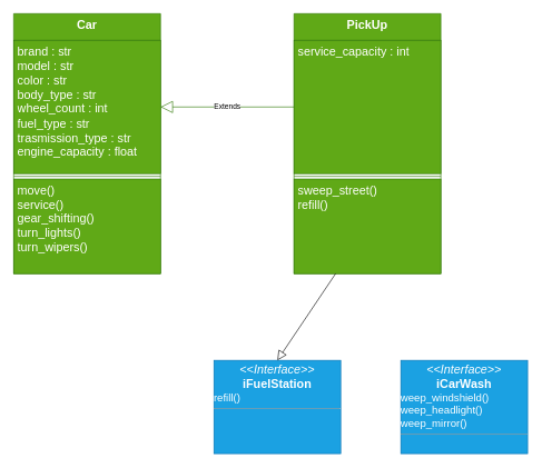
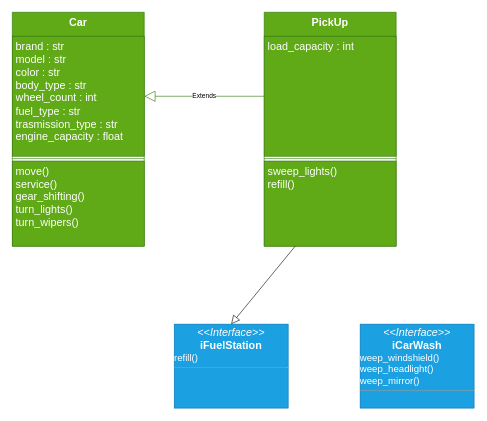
  <mxCell id="0" />
  <mxCell id="1" parent="0" />
  <mxCell id="2" value="&lt;font style=&quot;font-size: 18px;&quot;&gt;Car&lt;/font&gt;" style="swimlane;fontStyle=1;align=center;verticalAlign=top;childLayout=stackLayout;horizontal=1;startSize=40;horizontalStack=0;resizeParent=1;resizeParentMax=0;resizeLast=0;collapsible=1;marginBottom=0;whiteSpace=wrap;html=1;fillColor=#60a917;fontColor=#ffffff;strokeColor=#2D7600;" vertex="1" parent="1"><mxGeometry x="20" y="20" width="220" height="390" as="geometry" /></mxCell>
  <mxCell id="3" value="&lt;font style=&quot;font-size: 18px;&quot;&gt;brand : str&lt;br&gt;model : str&lt;br&gt;color : str&lt;br&gt;body_type : str&lt;br&gt;wheel_count : int&lt;br&gt;fuel_type : str&lt;br&gt;trasmission_type : str&lt;br&gt;engine_capacity : float&lt;/font&gt;" style="text;align=left;verticalAlign=top;spacingLeft=4;spacingRight=4;overflow=hidden;rotatable=0;points=[[0,0.5],[1,0.5]];portConstraint=eastwest;whiteSpace=wrap;html=1;fillColor=#60a917;fontColor=#ffffff;strokeColor=#2D7600;" vertex="1" parent="2"><mxGeometry y="40" width="220" height="200" as="geometry" /></mxCell>
  <mxCell id="4" value="" style="line;strokeWidth=1;align=left;verticalAlign=middle;spacingTop=-1;spacingLeft=3;spacingRight=3;rotatable=0;labelPosition=right;points=[];portConstraint=eastwest;fillColor=#60a917;fontColor=#ffffff;strokeColor=#2D7600;" vertex="1" parent="2"><mxGeometry y="240" width="220" height="8" as="geometry" /></mxCell>
  <mxCell id="5" value="&lt;font style=&quot;font-size: 18px;&quot;&gt;move()&lt;br&gt;service()&lt;br&gt;gear_shifting()&lt;br&gt;turn_lights()&lt;br&gt;turn_wipers()&lt;br&gt;&lt;/font&gt;" style="text;align=left;verticalAlign=top;spacingLeft=4;spacingRight=4;overflow=hidden;rotatable=0;points=[[0,0.5],[1,0.5]];portConstraint=eastwest;whiteSpace=wrap;html=1;fillColor=#60a917;fontColor=#ffffff;strokeColor=#2D7600;" vertex="1" parent="2"><mxGeometry y="248" width="220" height="142" as="geometry" /></mxCell>
  <mxCell id="6" value="&lt;span style=&quot;font-size: 18px;&quot;&gt;PickUp&lt;/span&gt;" style="swimlane;fontStyle=1;align=center;verticalAlign=top;childLayout=stackLayout;horizontal=1;startSize=40;horizontalStack=0;resizeParent=1;resizeParentMax=0;resizeLast=0;collapsible=1;marginBottom=0;whiteSpace=wrap;html=1;fillColor=#60a917;fontColor=#ffffff;strokeColor=#2D7600;" vertex="1" parent="1"><mxGeometry x="440" y="20" width="220" height="390" as="geometry" /></mxCell>
- <mxCell id="7" value="&lt;span style=&quot;font-size: 18px;&quot;&gt;service_capacity : int&lt;/span&gt;" style="text;align=left;verticalAlign=top;spacingLeft=4;spacingRight=4;overflow=hidden;rotatable=0;points=[[0,0.5],[1,0.5]];portConstraint=eastwest;whiteSpace=wrap;html=1;fillColor=#60a917;fontColor=#ffffff;strokeColor=#2D7600;" vertex="1" parent="6"><mxGeometry y="40" width="220" height="200" as="geometry" /></mxCell>
+ <mxCell id="7" value="&lt;span style=&quot;font-size: 18px;&quot;&gt;load_capacity : int&lt;/span&gt;" style="text;align=left;verticalAlign=top;spacingLeft=4;spacingRight=4;overflow=hidden;rotatable=0;points=[[0,0.5],[1,0.5]];portConstraint=eastwest;whiteSpace=wrap;html=1;fillColor=#60a917;fontColor=#ffffff;strokeColor=#2D7600;" vertex="1" parent="6"><mxGeometry y="40" width="220" height="200" as="geometry" /></mxCell>
  <mxCell id="8" value="" style="line;strokeWidth=1;align=left;verticalAlign=middle;spacingTop=-1;spacingLeft=3;spacingRight=3;rotatable=0;labelPosition=right;points=[];portConstraint=eastwest;fillColor=#60a917;fontColor=#ffffff;strokeColor=#2D7600;" vertex="1" parent="6"><mxGeometry y="240" width="220" height="8" as="geometry" /></mxCell>
- <mxCell id="9" value="&lt;font style=&quot;font-size: 18px;&quot;&gt;sweep_street()&lt;br&gt;refill()&lt;br&gt;&lt;/font&gt;" style="text;align=left;verticalAlign=top;spacingLeft=4;spacingRight=4;overflow=hidden;rotatable=0;points=[[0,0.5],[1,0.5]];portConstraint=eastwest;whiteSpace=wrap;html=1;fillColor=#60a917;fontColor=#ffffff;strokeColor=#2D7600;" vertex="1" parent="6"><mxGeometry y="248" width="220" height="142" as="geometry" /></mxCell>
+ <mxCell id="9" value="&lt;font style=&quot;font-size: 18px;&quot;&gt;sweep_lights()&lt;br&gt;refill()&lt;br&gt;&lt;/font&gt;" style="text;align=left;verticalAlign=top;spacingLeft=4;spacingRight=4;overflow=hidden;rotatable=0;points=[[0,0.5],[1,0.5]];portConstraint=eastwest;whiteSpace=wrap;html=1;fillColor=#60a917;fontColor=#ffffff;strokeColor=#2D7600;" vertex="1" parent="6"><mxGeometry y="248" width="220" height="142" as="geometry" /></mxCell>
  <mxCell id="10" value="Extends" style="endArrow=block;endSize=16;endFill=0;html=1;rounded=0;fillColor=#60a917;strokeColor=#2D7600;" edge="1" parent="1" source="7" target="3"><mxGeometry width="160" relative="1" as="geometry"><mxPoint x="300" y="310" as="sourcePoint" /><mxPoint x="230" y="160" as="targetPoint" /></mxGeometry></mxCell>
- <mxCell id="11" value="&lt;p style=&quot;margin:0px;margin-top:4px;text-align:center;&quot;&gt;&lt;font style=&quot;font-size: 18px;&quot;&gt;&lt;i&gt;&amp;lt;&amp;lt;Interface&amp;gt;&amp;gt;&lt;/i&gt;&lt;br&gt;&lt;b&gt;iFuelStation&lt;/b&gt;&lt;/font&gt;&lt;/p&gt;&lt;font size=&quot;3&quot;&gt;refill()&lt;/font&gt;&lt;hr size=&quot;1&quot;&gt;&lt;p style=&quot;margin:0px;margin-left:4px;&quot;&gt;&lt;br&gt;&lt;/p&gt;" style="verticalAlign=top;align=left;overflow=fill;fontSize=12;fontFamily=Helvetica;html=1;whiteSpace=wrap;fillColor=#1ba1e2;fontColor=#ffffff;strokeColor=#006EAF;" vertex="1" parent="1"><mxGeometry x="320" y="540" width="190" height="140" as="geometry" /></mxCell>
+ <mxCell id="11" value="&lt;p style=&quot;margin:0px;margin-top:4px;text-align:center;&quot;&gt;&lt;font style=&quot;font-size: 18px;&quot;&gt;&lt;i&gt;&amp;lt;&amp;lt;Interface&amp;gt;&amp;gt;&lt;/i&gt;&lt;br&gt;&lt;b&gt;iFuelStation&lt;/b&gt;&lt;/font&gt;&lt;/p&gt;&lt;font size=&quot;3&quot;&gt;refill()&lt;/font&gt;&lt;hr size=&quot;1&quot;&gt;&lt;p style=&quot;margin:0px;margin-left:4px;&quot;&gt;&lt;br&gt;&lt;/p&gt;" style="verticalAlign=top;align=left;overflow=fill;fontSize=12;fontFamily=Helvetica;html=1;whiteSpace=wrap;fillColor=#1ba1e2;fontColor=#ffffff;strokeColor=#006EAF;" vertex="1" parent="1"><mxGeometry x="290" y="540" width="190" height="140" as="geometry" /></mxCell>
  <mxCell id="12" value="&lt;p style=&quot;margin:0px;margin-top:4px;text-align:center;&quot;&gt;&lt;font style=&quot;font-size: 18px;&quot;&gt;&lt;i&gt;&amp;lt;&amp;lt;Interface&amp;gt;&amp;gt;&lt;/i&gt;&lt;br&gt;&lt;b&gt;iCarWash&lt;/b&gt;&lt;/font&gt;&lt;/p&gt;&lt;font size=&quot;3&quot;&gt;weep_windshield()&lt;br&gt;weep_headlight()&lt;br&gt;weep_mirror()&lt;br&gt;&lt;/font&gt;&lt;hr size=&quot;1&quot;&gt;&lt;p style=&quot;margin:0px;margin-left:4px;&quot;&gt;&lt;br&gt;&lt;/p&gt;" style="verticalAlign=top;align=left;overflow=fill;fontSize=12;fontFamily=Helvetica;html=1;whiteSpace=wrap;fillColor=#1ba1e2;fontColor=#ffffff;strokeColor=#006EAF;" vertex="1" parent="1"><mxGeometry x="600" y="540" width="190" height="140" as="geometry" /></mxCell>
  <mxCell id="13" value="" style="endArrow=block;dashed=0;endFill=0;endSize=12;html=1;rounded=0;entryX=0.5;entryY=0;entryDx=0;entryDy=0;" edge="1" parent="1" source="9" target="11"><mxGeometry width="160" relative="1" as="geometry"><mxPoint x="300" y="310" as="sourcePoint" /><mxPoint x="460" y="310" as="targetPoint" /></mxGeometry></mxCell>
